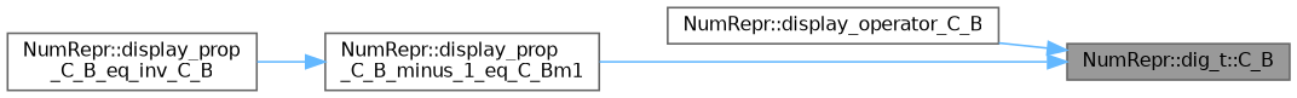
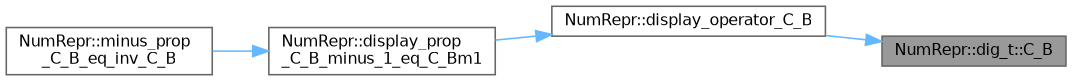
  digraph {
    rankdir=RL
    node [color=grey40 fillcolor=white fontname=Helvetica fontsize=10 shape=box style=filled]
    edge [color=steelblue1 dir=back fontname=Helvetica fontsize=10 labelfontname=Helvetica labelfontsize=10 style=solid]
    n1 [color=gray40 fillcolor=grey60 fontcolor=black height=0.2 label="NumRepr::dig_t::C_B" width=0.4]
    n2 [height=0.2 label="NumRepr::display_operator_C_B" width=0.4]
    n3 [height=0.2 label="NumRepr::display_prop\l_C_B_minus_1_eq_C_Bm1" width=0.4]
-   n4 [height=0.2 label="NumRepr::display_prop\l_C_B_eq_inv_C_B" width=0.4]
+   n4 [height=0.2 label="NumRepr::minus_prop\l_C_B_eq_inv_C_B" width=0.4]
    n1 -> n2
-   n1 -> n3
+   n2 -> n3
    n3 -> n4
  }
